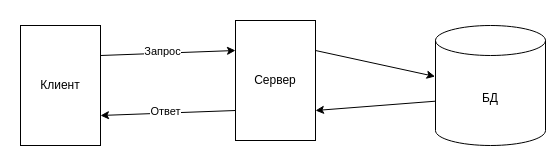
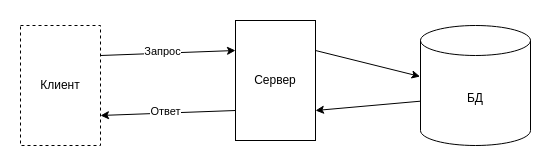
  <mxCell id="0" />
  <mxCell id="1" parent="0" />
- <mxCell id="2" value="Клиент" style="rounded=0;whiteSpace=wrap;html=1;" vertex="1" parent="1"><mxGeometry x="20" y="25" width="80" height="120" as="geometry" /></mxCell>
+ <mxCell id="2" value="Клиент" style="rounded=0;whiteSpace=wrap;html=1;dashed=1;" vertex="1" parent="1"><mxGeometry x="20" y="25" width="80" height="120" as="geometry" /></mxCell>
  <mxCell id="3" value="Сервер" style="rounded=0;whiteSpace=wrap;html=1;" vertex="1" parent="1"><mxGeometry x="235" y="20" width="80" height="120" as="geometry" /></mxCell>
- <mxCell id="4" value="БД" style="shape=cylinder3;whiteSpace=wrap;html=1;boundedLbl=1;backgroundOutline=1;size=15;" vertex="1" parent="1"><mxGeometry x="435" y="25" width="110" height="120" as="geometry" /></mxCell>
+ <mxCell id="4" value="БД" style="shape=cylinder3;whiteSpace=wrap;html=1;boundedLbl=1;backgroundOutline=1;size=15;" vertex="1" parent="1"><mxGeometry x="420" y="25" width="110" height="120" as="geometry" /></mxCell>
  <mxCell id="5" value="" style="endArrow=classic;html=1;rounded=0;exitX=1;exitY=0.25;exitDx=0;exitDy=0;entryX=0;entryY=0.25;entryDx=0;entryDy=0;" edge="1" parent="1" source="2" target="3"><mxGeometry width="50" height="50" relative="1" as="geometry"><mxPoint x="150" y="45" as="sourcePoint" /><mxPoint x="200" y="-5" as="targetPoint" /></mxGeometry></mxCell>
  <mxCell id="6" value="Запрос" style="edgeLabel;html=1;align=center;verticalAlign=middle;resizable=0;points=[];" vertex="1" connectable="0" parent="5"><mxGeometry x="-0.079" y="2" relative="1" as="geometry"><mxPoint as="offset" /></mxGeometry></mxCell>
  <mxCell id="7" value="" style="endArrow=classic;html=1;rounded=0;entryX=1;entryY=0.75;entryDx=0;entryDy=0;exitX=0;exitY=0.75;exitDx=0;exitDy=0;" edge="1" parent="1" source="3" target="2"><mxGeometry width="50" height="50" relative="1" as="geometry"><mxPoint x="140" y="175" as="sourcePoint" /><mxPoint x="110" y="105" as="targetPoint" /></mxGeometry></mxCell>
  <mxCell id="8" value="Ответ" style="edgeLabel;html=1;align=center;verticalAlign=middle;resizable=0;points=[];" vertex="1" connectable="0" parent="7"><mxGeometry x="0.031" y="-2" relative="1" as="geometry"><mxPoint as="offset" /></mxGeometry></mxCell>
  <mxCell id="9" value="" style="endArrow=classic;html=1;rounded=0;entryX=-0.004;entryY=0.425;entryDx=0;entryDy=0;exitX=1;exitY=0.25;exitDx=0;exitDy=0;entryPerimeter=0;" edge="1" parent="1" source="3" target="4"><mxGeometry width="50" height="50" relative="1" as="geometry"><mxPoint x="330" y="15" as="sourcePoint" /><mxPoint x="420" y="55" as="targetPoint" /></mxGeometry></mxCell>
  <mxCell id="10" value="" style="endArrow=classic;html=1;rounded=0;entryX=1;entryY=0.75;entryDx=0;entryDy=0;exitX=-0.004;exitY=0.631;exitDx=0;exitDy=0;exitPerimeter=0;" edge="1" parent="1" source="4" target="3"><mxGeometry width="50" height="50" relative="1" as="geometry"><mxPoint x="450" y="135" as="sourcePoint" /><mxPoint x="330" y="135" as="targetPoint" /></mxGeometry></mxCell>
